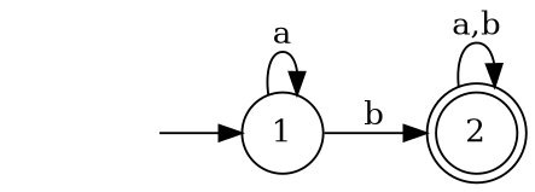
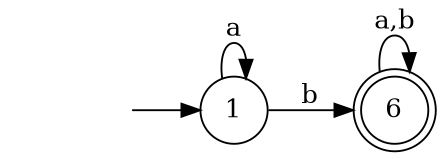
  digraph {
    rankdir=LR
    start [style=invis]
    1 [shape=circle]
-   2 [shape=doublecircle]
+   2 [shape=doublecircle label=6]
    start -> 1
    1 -> 1 [label=a]
    1 -> 2 [label=b]
    2 -> 2 [label="a,b"]
  }
